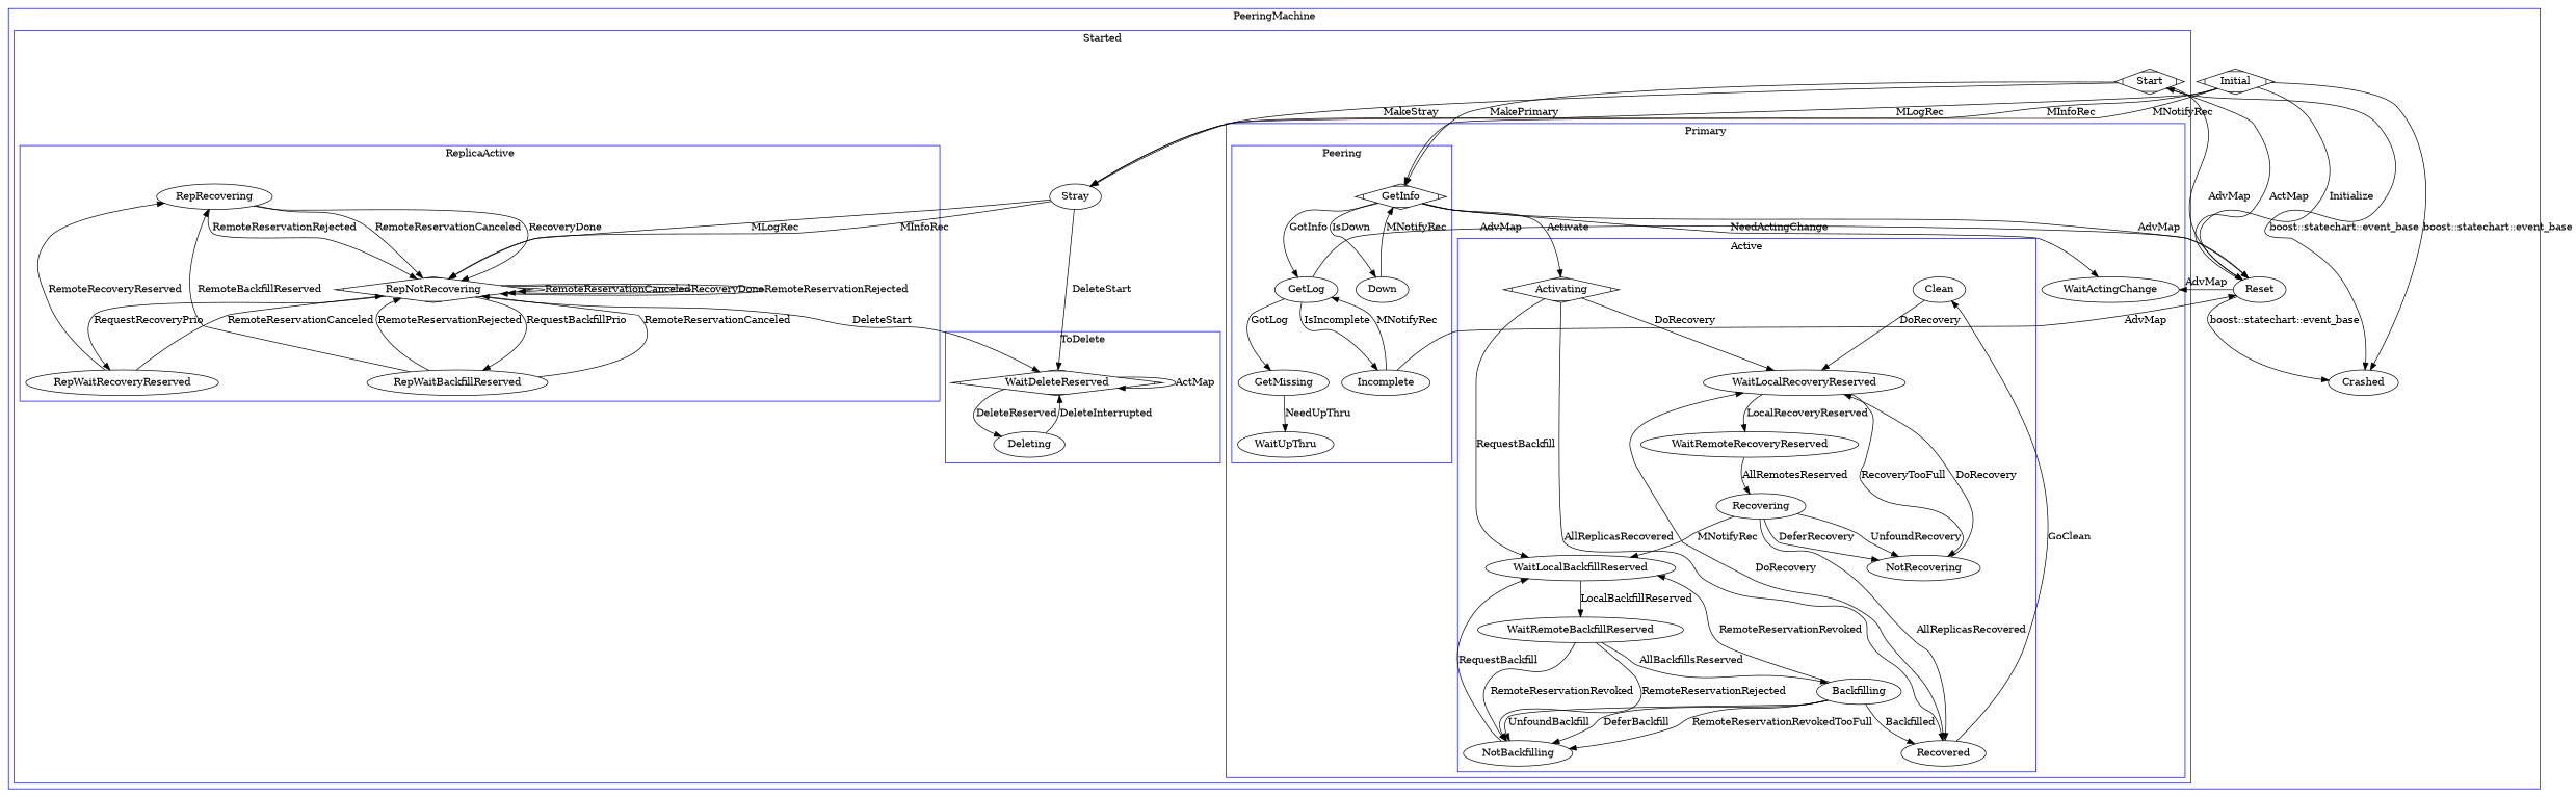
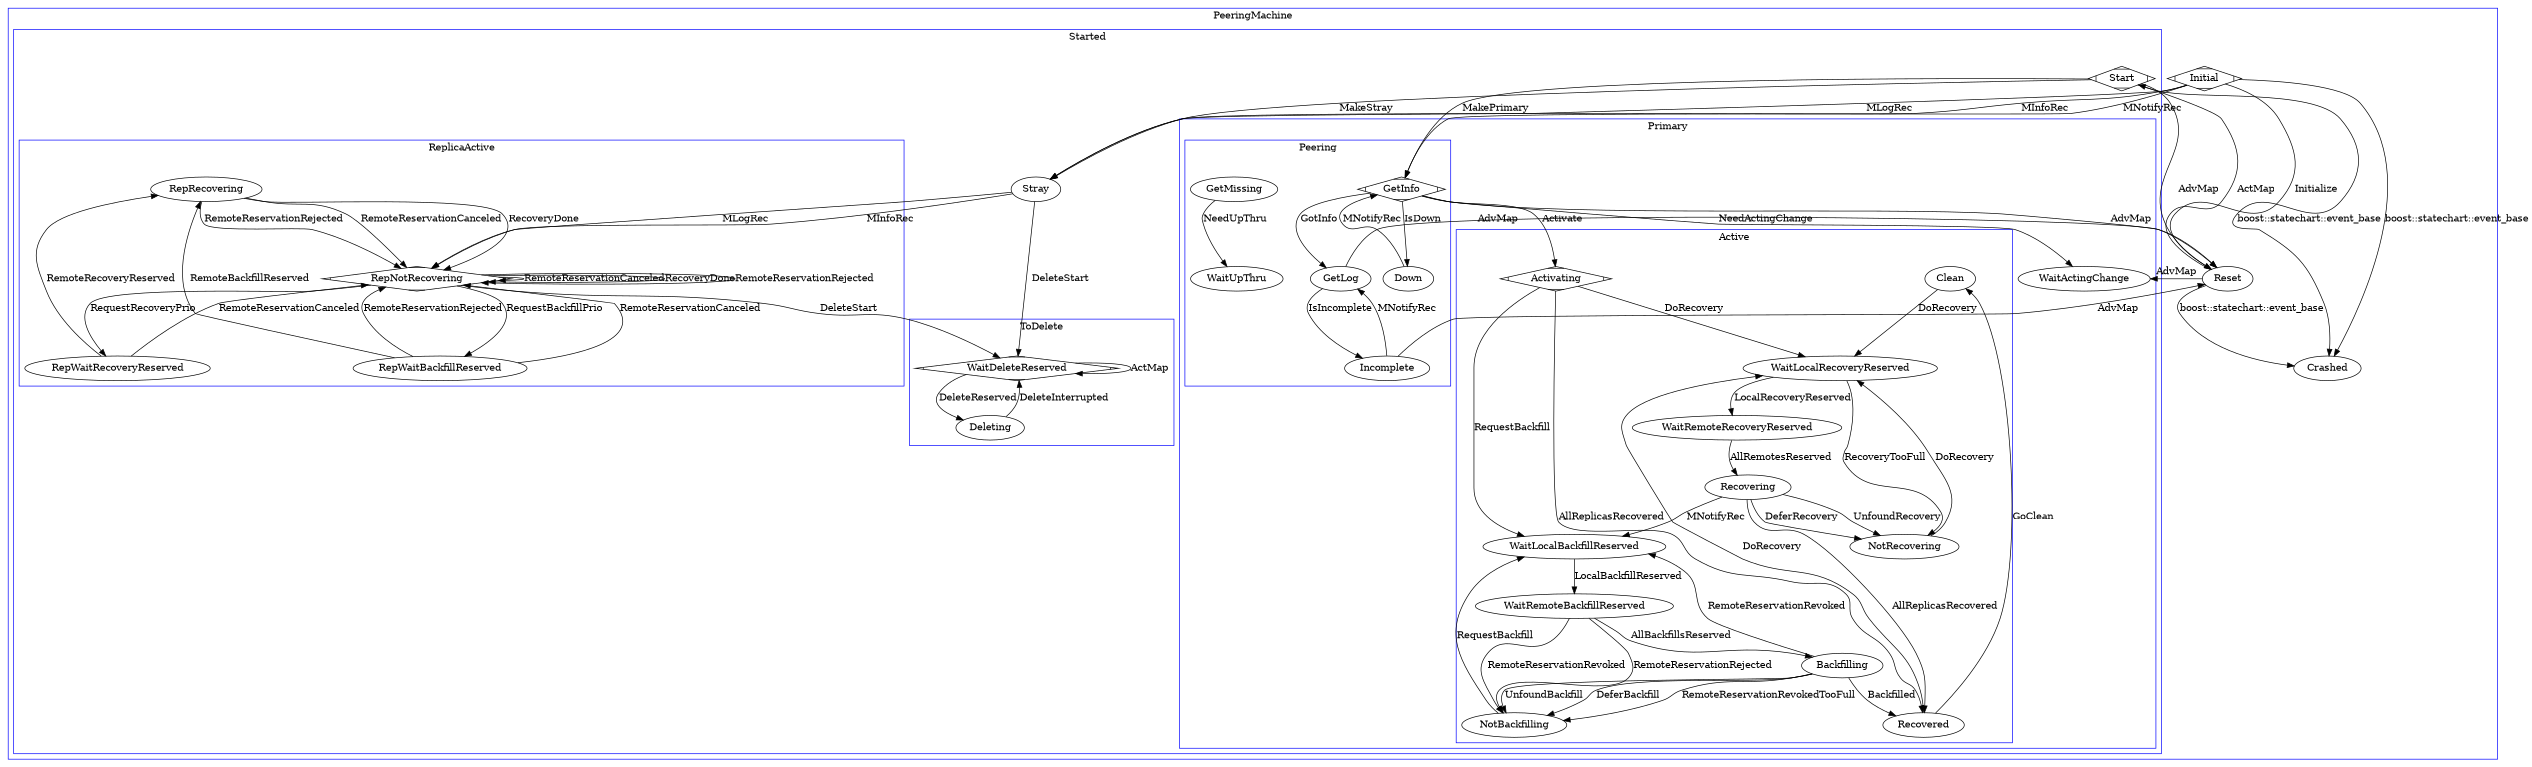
  digraph {
    compound=true
    GetInfo [shape=Mdiamond]
    GetLog
    GetMissing
    WaitUpThru
    Down
    Incomplete
    Clean
    Recovered
    Backfilling
    WaitRemoteBackfillReserved
    WaitLocalBackfillReserved
    NotBackfilling
    NotRecovering
    Recovering
    WaitRemoteRecoveryReserved
    WaitLocalRecoveryReserved
    Activating [shape=Mdiamond]
    WaitActingChange
    RepRecovering
    RepWaitBackfillReserved
    RepWaitRecoveryReserved
    RepNotRecovering [shape=Mdiamond]
    WaitDeleteReserved [shape=Mdiamond]
    Deleting
    Start [shape=Mdiamond]
    Stray
    Crashed
    Initial [shape=Mdiamond]
    Reset
    subgraph cluster_1 {
      color=blue
      label=PeeringMachine
      Crashed
      Initial
      Reset
      subgraph cluster_2 {
        color=blue
        label=Started
        Start
        Stray
        subgraph cluster_3 {
          color=blue
          label=Primary
          WaitActingChange
          subgraph cluster_4 {
            color=blue
            label=Peering
            GetInfo
            GetLog
            GetMissing
            WaitUpThru
            Down
            Incomplete
          }
          subgraph cluster_5 {
            color=blue
            label=Active
            Clean
            Recovered
            Backfilling
            WaitRemoteBackfillReserved
            WaitLocalBackfillReserved
            NotBackfilling
            NotRecovering
            Recovering
            WaitRemoteRecoveryReserved
            WaitLocalRecoveryReserved
            Activating
          }
        }
        subgraph cluster_6 {
          color=blue
          label=ReplicaActive
          RepRecovering
          RepWaitBackfillReserved
          RepWaitRecoveryReserved
          RepNotRecovering
        }
        subgraph cluster_7 {
          color=blue
          label=ToDelete
          WaitDeleteReserved
          Deleting
        }
      }
    }
    GetInfo -> GetLog [label=GotInfo]
    GetInfo -> Down [label=IsDown]
    GetInfo -> Activating [label=Activate]
    GetInfo -> WaitActingChange [label=NeedActingChange]
    GetInfo -> Reset [label=AdvMap]
-   GetLog -> GetMissing [label=GotLog]
    GetLog -> Incomplete [label=IsIncomplete]
    GetLog -> Reset [label=AdvMap]
    GetMissing -> WaitUpThru [label=NeedUpThru]
    Down -> GetInfo [label=MNotifyRec]
    Incomplete -> GetLog [label=MNotifyRec]
    Incomplete -> Reset [label=AdvMap]
    Clean -> WaitLocalRecoveryReserved [label=DoRecovery]
    Recovered -> Clean [label=GoClean]
    Recovered -> WaitLocalRecoveryReserved [label=DoRecovery]
    Backfilling -> Recovered [label=Backfilled]
    Backfilling -> WaitLocalBackfillReserved [label=RemoteReservationRevoked]
    Backfilling -> NotBackfilling [label=RemoteReservationRevokedTooFull]
    Backfilling -> NotBackfilling [label=UnfoundBackfill]
    Backfilling -> NotBackfilling [label=DeferBackfill]
    WaitRemoteBackfillReserved -> Backfilling [label=AllBackfillsReserved]
    WaitRemoteBackfillReserved -> NotBackfilling [label=RemoteReservationRejected]
    WaitRemoteBackfillReserved -> NotBackfilling [label=RemoteReservationRevoked]
    WaitLocalBackfillReserved -> WaitRemoteBackfillReserved [label=LocalBackfillReserved]
    NotBackfilling -> WaitLocalBackfillReserved [label=RequestBackfill]
    NotRecovering -> WaitLocalRecoveryReserved [label=DoRecovery]
    Recovering -> Recovered [label=AllReplicasRecovered]
    Recovering -> WaitLocalBackfillReserved [label=MNotifyRec]
    Recovering -> NotRecovering [label=DeferRecovery]
    Recovering -> NotRecovering [label=UnfoundRecovery]
    WaitRemoteRecoveryReserved -> Recovering [label=AllRemotesReserved]
    WaitLocalRecoveryReserved -> NotRecovering [label=RecoveryTooFull]
    WaitLocalRecoveryReserved -> WaitRemoteRecoveryReserved [label=LocalRecoveryReserved]
    Activating -> Recovered [label=AllReplicasRecovered]
    Activating -> WaitLocalBackfillReserved [label=RequestBackfill]
    Activating -> WaitLocalRecoveryReserved [label=DoRecovery]
    RepRecovering -> RepNotRecovering [label=RemoteReservationCanceled]
    RepRecovering -> RepNotRecovering [label=RecoveryDone]
    RepRecovering -> RepNotRecovering [label=RemoteReservationRejected]
    RepWaitBackfillReserved -> RepRecovering [label=RemoteBackfillReserved]
    RepWaitBackfillReserved -> RepNotRecovering [label=RemoteReservationCanceled]
    RepWaitBackfillReserved -> RepNotRecovering [label=RemoteReservationRejected]
    RepWaitRecoveryReserved -> RepRecovering [label=RemoteRecoveryReserved]
    RepWaitRecoveryReserved -> RepNotRecovering [label=RemoteReservationCanceled]
    RepNotRecovering -> RepWaitBackfillReserved [label=RequestBackfillPrio]
    RepNotRecovering -> RepWaitRecoveryReserved [label=RequestRecoveryPrio]
    RepNotRecovering -> RepNotRecovering [label=RemoteReservationCanceled]
    RepNotRecovering -> RepNotRecovering [label=RecoveryDone]
    RepNotRecovering -> RepNotRecovering [label=RemoteReservationRejected]
    RepNotRecovering -> WaitDeleteReserved [label=DeleteStart]
    WaitDeleteReserved -> WaitDeleteReserved [label=ActMap]
    WaitDeleteReserved -> Deleting [label=DeleteReserved]
    Deleting -> WaitDeleteReserved [label=DeleteInterrupted]
    Start -> GetInfo [label=MakePrimary]
    Start -> Stray [label=MakeStray]
    Start -> Crashed [label="boost::statechart::event_base"]
    Start -> Reset [label=AdvMap]
    Stray -> RepNotRecovering [label=MLogRec]
    Stray -> RepNotRecovering [label=MInfoRec]
    Stray -> WaitDeleteReserved [label=DeleteStart]
    Initial -> GetInfo [label=MNotifyRec]
    Initial -> Stray [label=MLogRec]
    Initial -> Stray [label=MInfoRec]
    Initial -> Crashed [label="boost::statechart::event_base"]
    Initial -> Reset [label=Initialize]
    Reset -> WaitActingChange [label=AdvMap]
    Reset -> Start [label=ActMap]
    Reset -> Crashed [label="boost::statechart::event_base"]
  }
